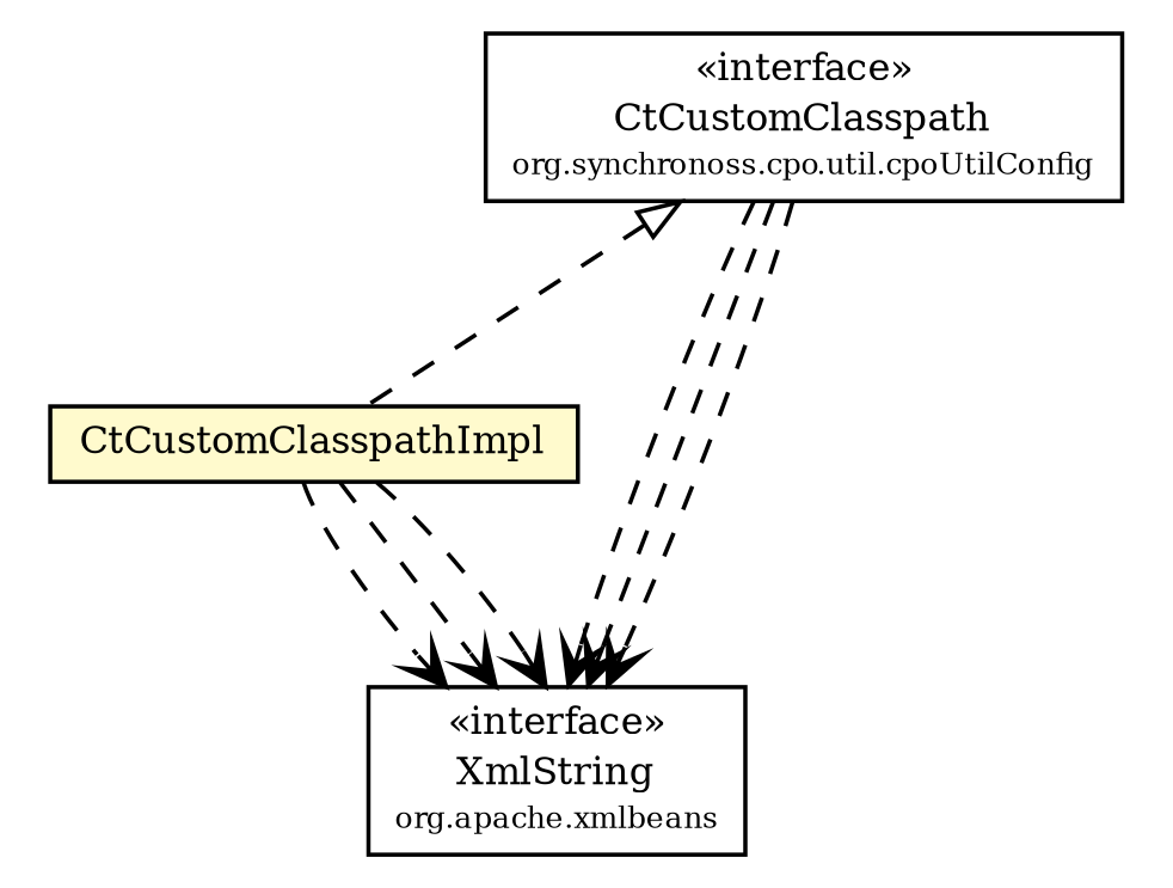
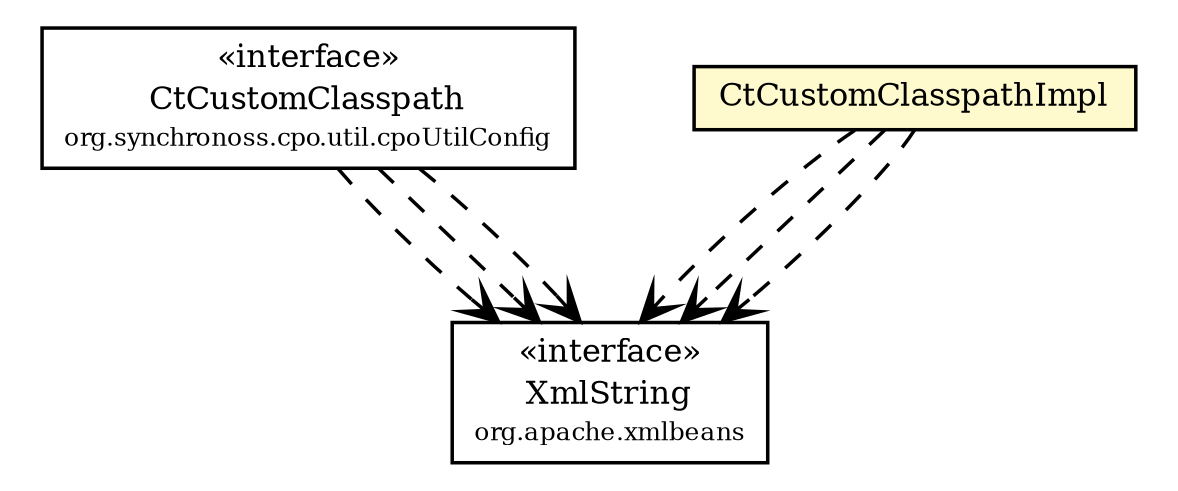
  digraph {
    fontname="DejaVu Serif"
    nodesep=0.25
    ranksep=0.5
    node [fontcolor=black fontname="DejaVu Serif" fontsize=9.0 shape=plaintext]
    edge [fontname="DejaVu Serif" fontsize=10.0 headport=p labelfontname=Helvetica labelfontsize=10 style=dashed tailport=p arrowhead=open color=black fontcolor=black]
    n1 [label=<<table title="org.synchronoss.cpo.util.cpoUtilConfig.CtCustomClasspath" border="0" cellborder="1" cellspacing="0" cellpadding="2" port="p" href="../CtCustomClasspath.html"> 		<tr><td><table border="0" cellspacing="0" cellpadding="1"> <tr><td align="center" balign="center"> &#171;interface&#187; </td></tr> <tr><td align="center" balign="center"> CtCustomClasspath </td></tr> <tr><td align="center" balign="center"><font point-size="7.0"> org.synchronoss.cpo.util.cpoUtilConfig </font></td></tr> 		</table></td></tr> 		</table>>]
    n2 [label=<<table title="org.synchronoss.cpo.util.cpoUtilConfig.impl.CtCustomClasspathImpl" border="0" cellborder="1" cellspacing="0" cellpadding="2" port="p" bgcolor="lemonChiffon" href="./CtCustomClasspathImpl.html"> 		<tr><td><table border="0" cellspacing="0" cellpadding="1"> <tr><td align="center" balign="center"> CtCustomClasspathImpl </td></tr> 		</table></td></tr> 		</table>>]
    n3 [label=<<table title="org.apache.xmlbeans.XmlString" border="0" cellborder="1" cellspacing="0" cellpadding="2" port="p" href="http://java.sun.com/j2se/1.4.2/docs/api/org/apache/xmlbeans/XmlString.html"> 		<tr><td><table border="0" cellspacing="0" cellpadding="1"> <tr><td align="center" balign="center"> &#171;interface&#187; </td></tr> <tr><td align="center" balign="center"> XmlString </td></tr> <tr><td align="center" balign="center"><font point-size="7.0"> org.apache.xmlbeans </font></td></tr> 		</table></td></tr> 		</table>>]
-   n1 -> n2 [arrowtail=empty dir=back fontsize=10 arrowhead="" color="" fontcolor=""]
    n1 -> n3
    n1 -> n3
    n1 -> n3
    n2 -> n3
    n2 -> n3
    n2 -> n3
  }
